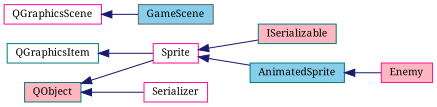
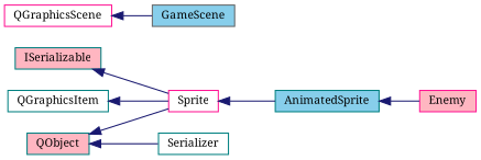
  digraph {
    fontname="Noto Serif"
    rankdir=LR
    node [color=teal fillcolor=white fontname="Noto Serif" fontsize=10 shape=record style=filled]
    edge [color=midnightblue dir=back fontname="Noto Serif" fontsize=10 labelfontname=Helvetica labelfontsize=10 style=solid]
    n1 [fillcolor=lightpink height=0.2 label=ISerializable width=0.4]
    n2 [color=deeppink height=0.2 label=Sprite width=0.4]
    n3 [color=gray40 fillcolor=skyblue height=0.2 label=GameScene width=0.4]
    n4 [fillcolor=skyblue height=0.2 label=AnimatedSprite width=0.4]
    n5 [color=deeppink fillcolor=lightpink height=0.2 label=Enemy width=0.4]
    n6 [height=0.2 label=QGraphicsItem width=0.4]
    n7 [color=deeppink height=0.2 label=QGraphicsScene width=0.4]
    n8 [fillcolor=lightpink height=0.2 label=QObject width=0.4]
-   n9 [color=deeppink height=0.2 label=Serializer width=0.4]
-   n2 -> n1
+   n9 [height=0.2 label=Serializer width=0.4]
+   n1 -> n2
    n2 -> n4
    n4 -> n5
    n6 -> n2
    n7 -> n3
    n8 -> n2
    n8 -> n9
  }
